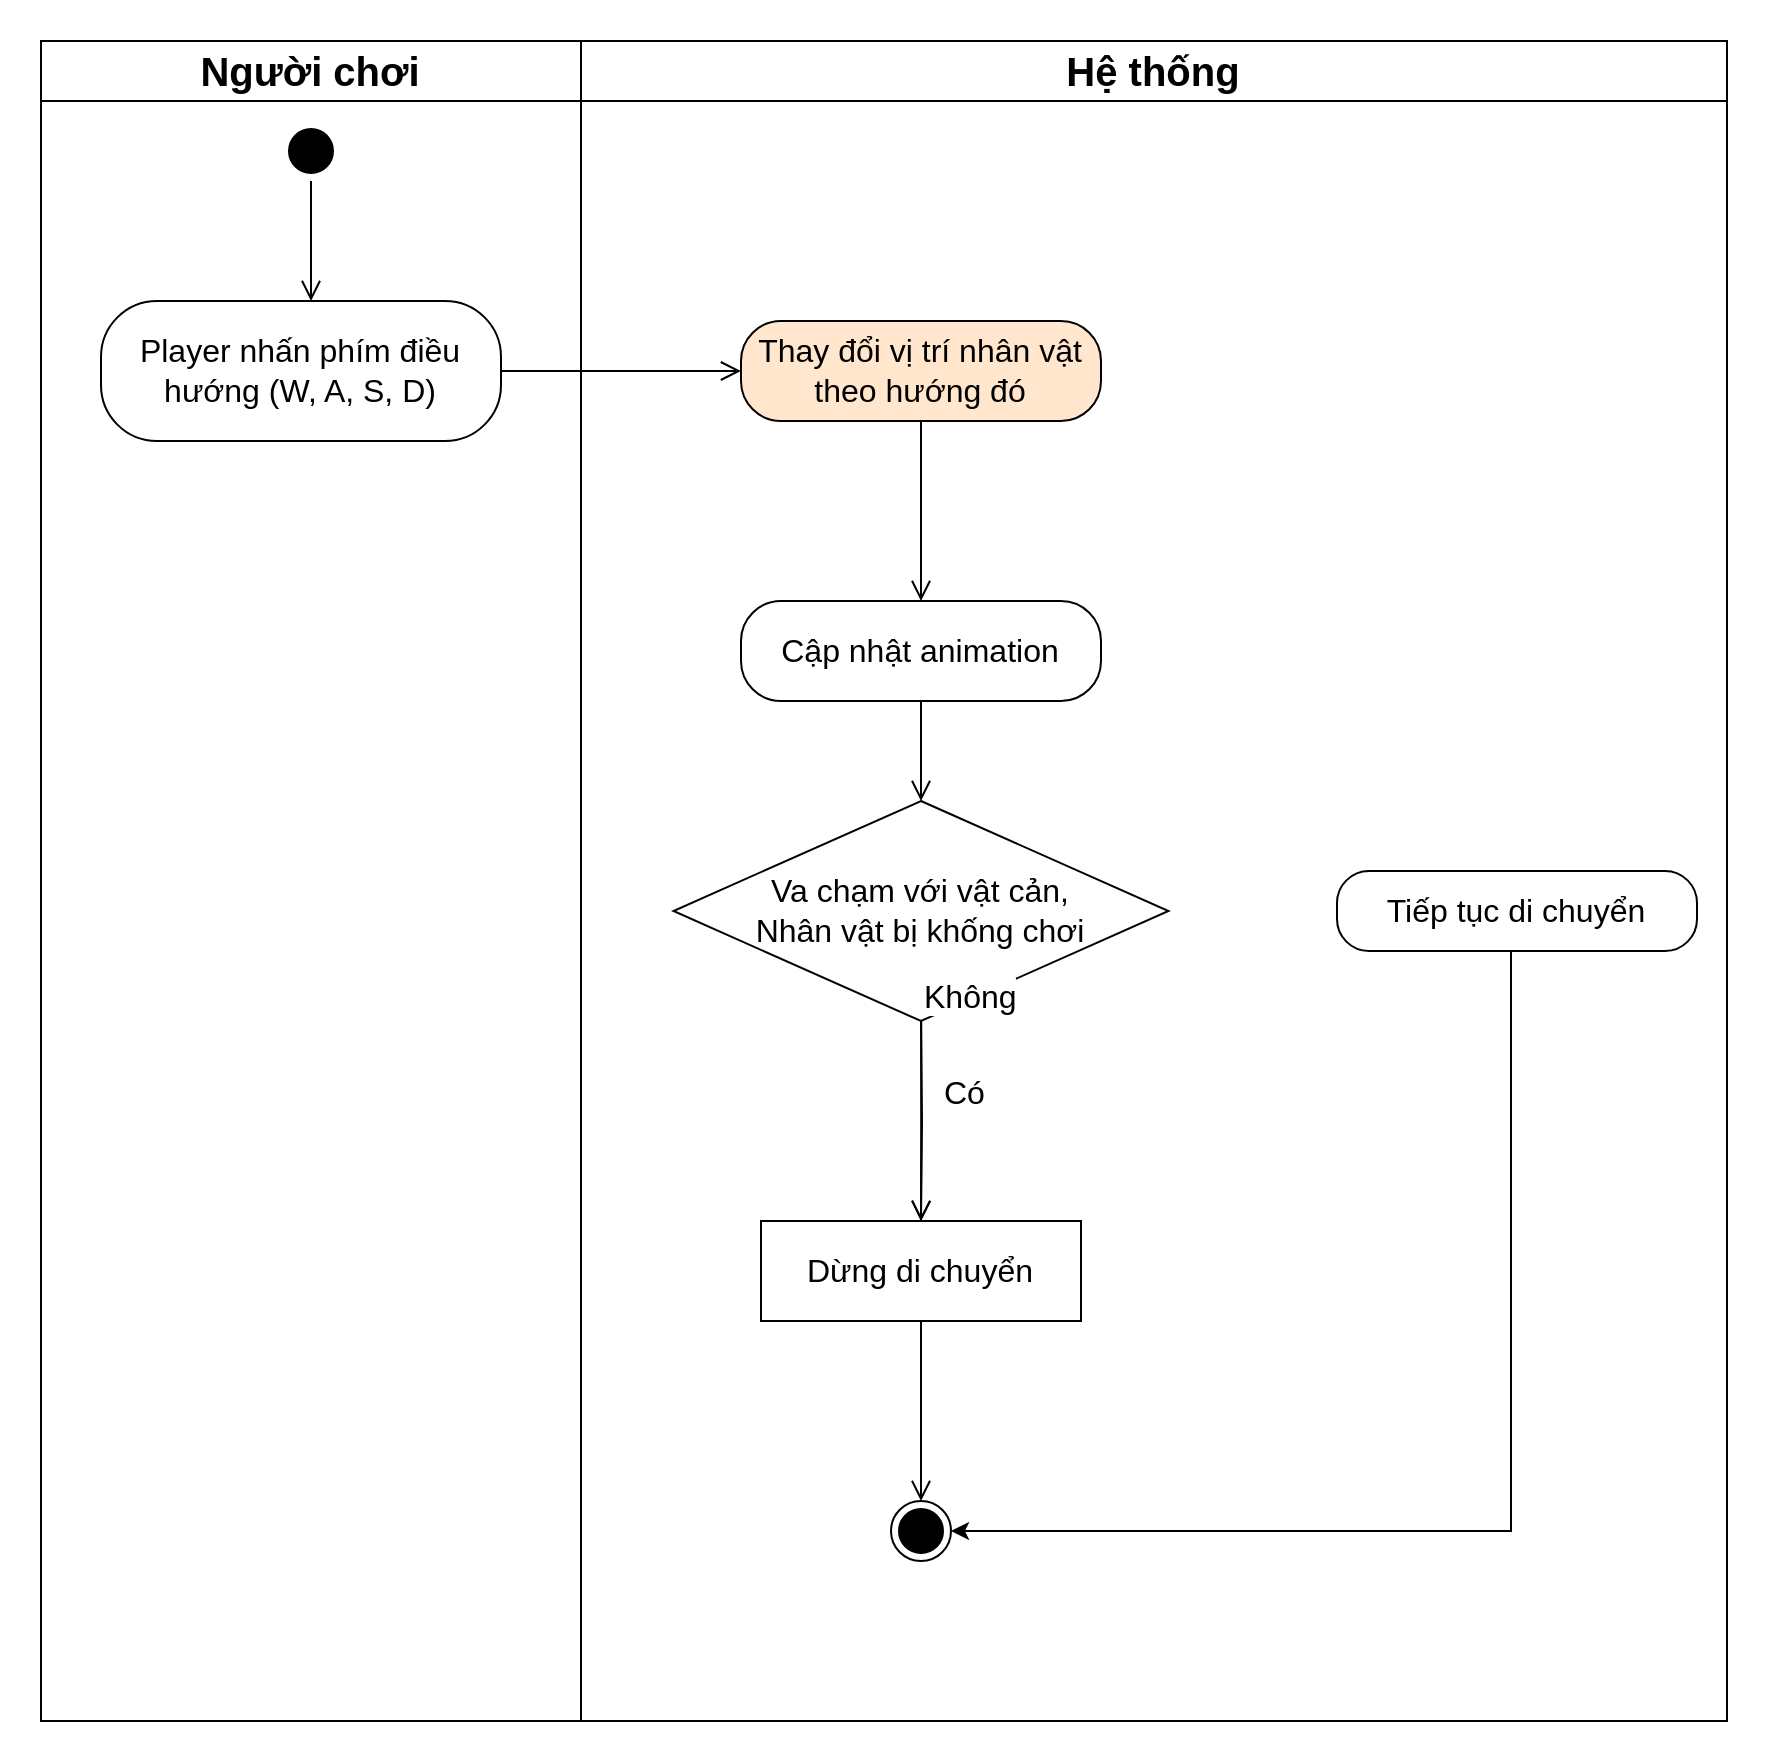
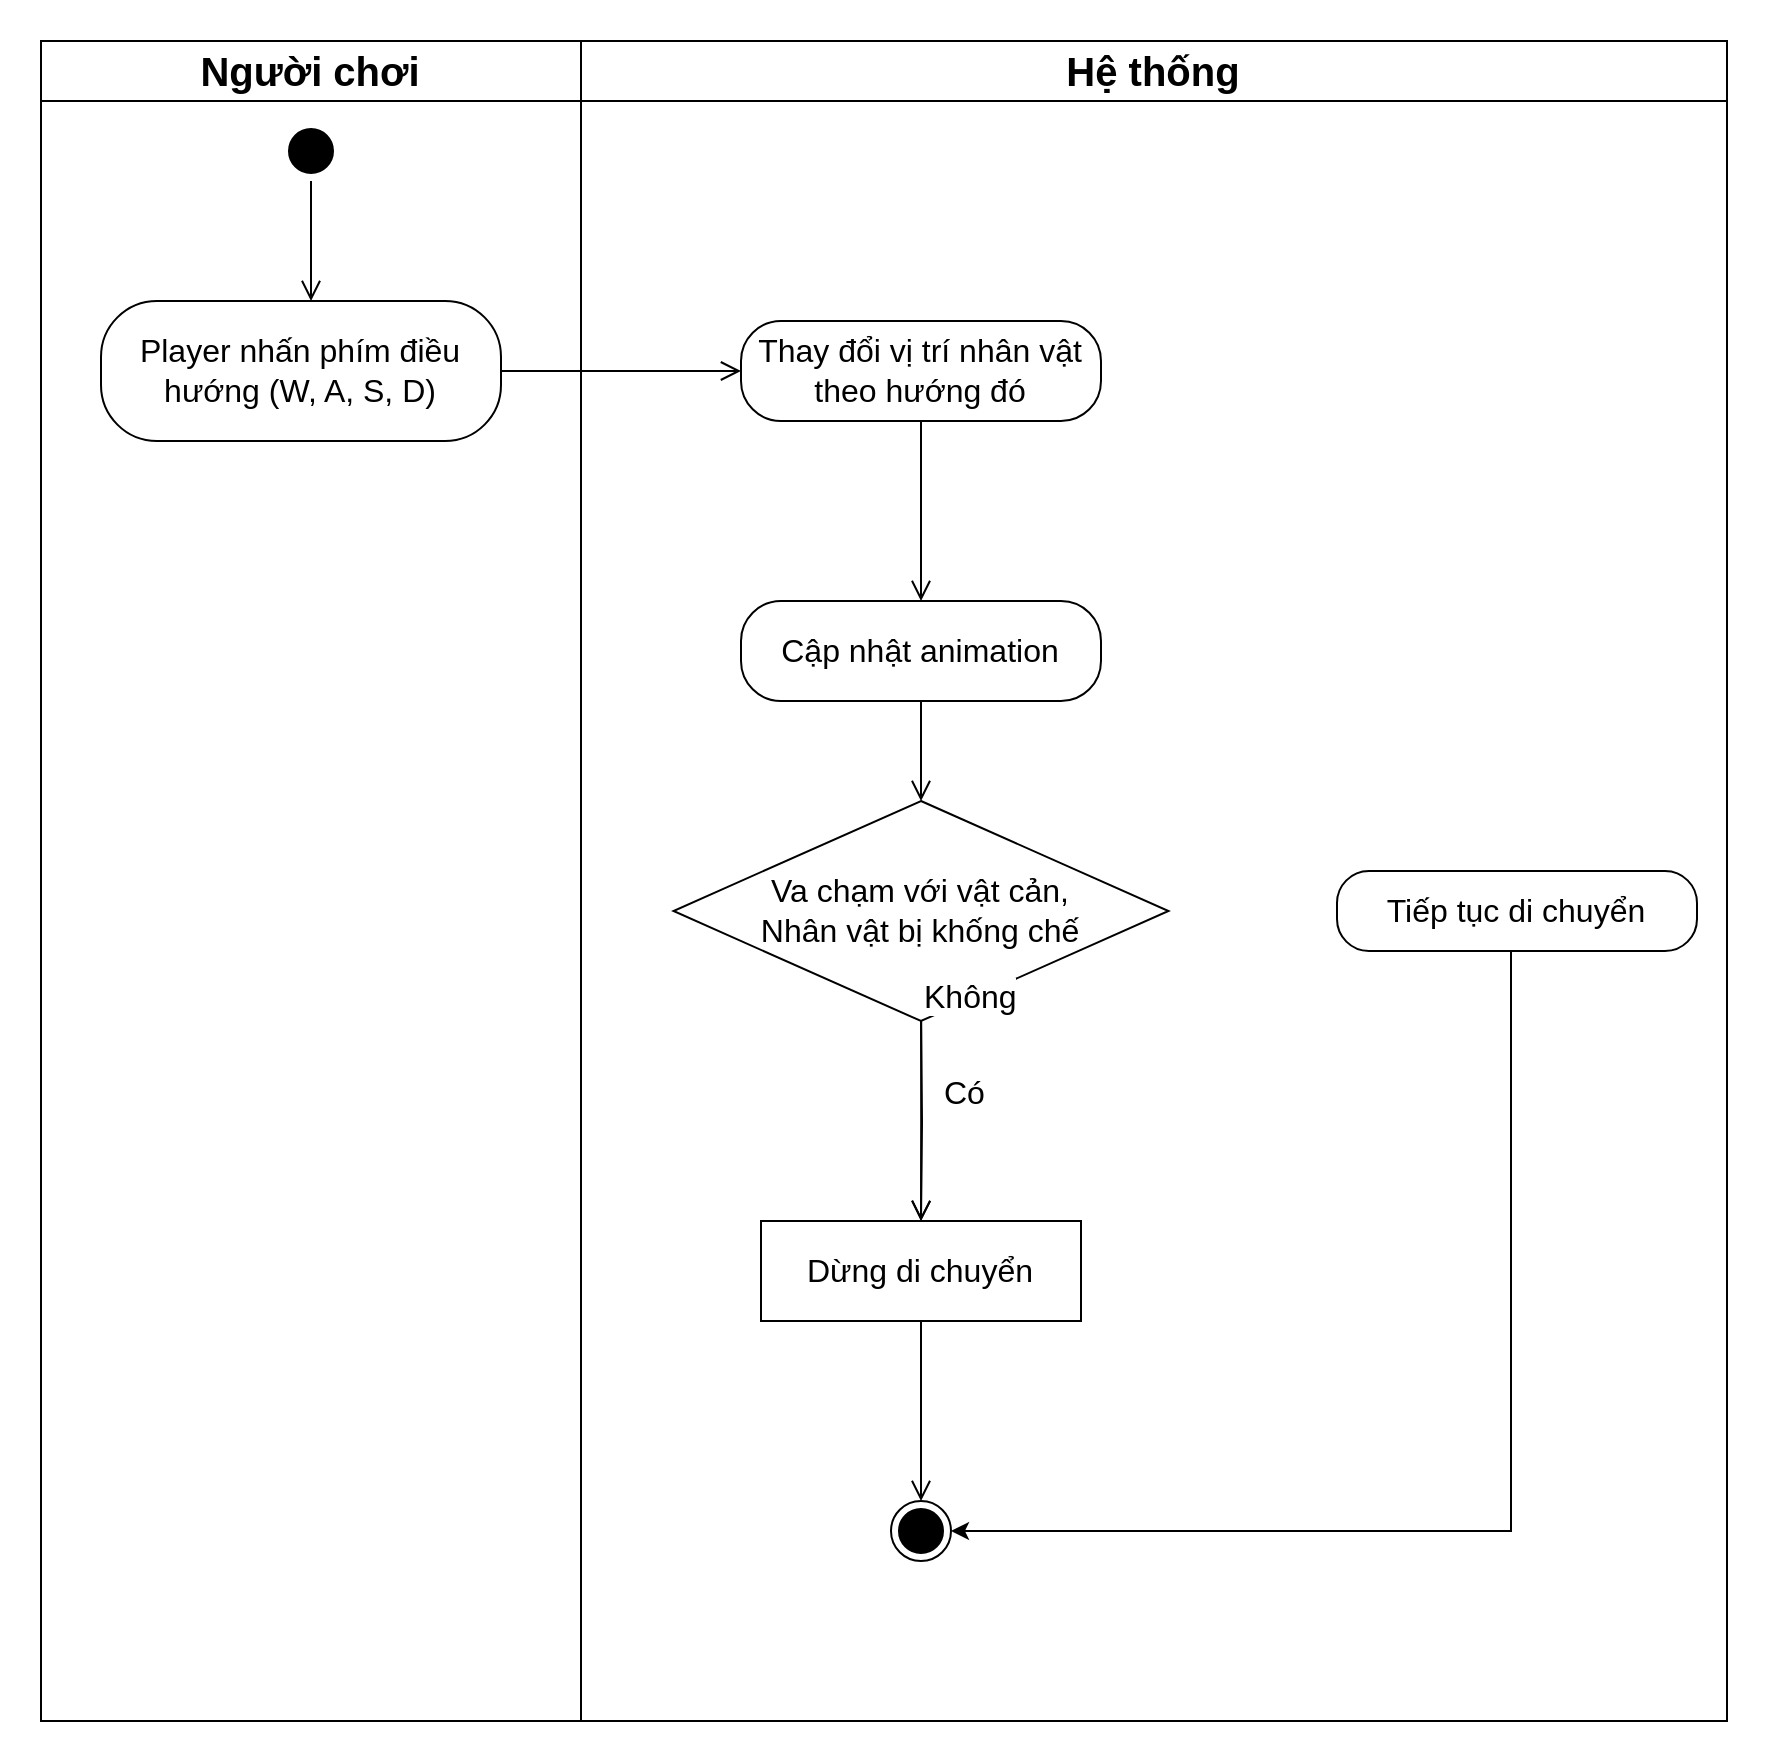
  <mxCell id="0" />
  <mxCell id="1" parent="0" />
  <mxCell id="2" value="&lt;span style=&quot;font-size: 20px;&quot;&gt;Người chơi&lt;/span&gt;" style="swimlane;whiteSpace=wrap;html=1;startSize=30;" vertex="1" parent="1"><mxGeometry x="20" y="20" width="270" height="840" as="geometry" /></mxCell>
  <mxCell id="3" value="" style="ellipse;html=1;shape=startState;fillColor=#000000;strokeColor=#000000;" vertex="1" parent="2"><mxGeometry x="120" y="40" width="30" height="30" as="geometry" /></mxCell>
  <mxCell id="4" value="" style="edgeStyle=orthogonalEdgeStyle;html=1;verticalAlign=bottom;endArrow=open;endSize=8;strokeColor=#000000;rounded=0;" edge="1" parent="2" source="3"><mxGeometry relative="1" as="geometry"><mxPoint x="135" y="130" as="targetPoint" /></mxGeometry></mxCell>
  <mxCell id="5" value="&lt;font style=&quot;font-size: 16px;&quot;&gt;Player nhấn phím điều hướng (W, A, S, D)&lt;/font&gt;" style="rounded=1;whiteSpace=wrap;html=1;arcSize=40;fontColor=#000000;fillColor=#FFFFFF;strokeColor=#000000;" vertex="1" parent="2"><mxGeometry x="30" y="130" width="200" height="70" as="geometry" /></mxCell>
  <mxCell id="6" value="" style="edgeStyle=orthogonalEdgeStyle;html=1;verticalAlign=bottom;endArrow=open;endSize=8;strokeColor=#000000;rounded=0;" edge="1" parent="2" source="5"><mxGeometry relative="1" as="geometry"><mxPoint x="350" y="165" as="targetPoint" /></mxGeometry></mxCell>
  <mxCell id="7" value="&lt;span style=&quot;font-size: 20px;&quot;&gt;Hệ thống&lt;/span&gt;" style="swimlane;whiteSpace=wrap;html=1;startSize=30;" vertex="1" parent="1"><mxGeometry x="290" y="20" width="573" height="840" as="geometry" /></mxCell>
- <mxCell id="8" value="&lt;font style=&quot;font-size: 16px;&quot;&gt;Thay đổi vị trí nhân vật theo hướng đó&lt;/font&gt;" style="rounded=1;whiteSpace=wrap;html=1;arcSize=40;fontColor=#000000;fillColor=#ffe6cc;strokeColor=#000000;" vertex="1" parent="7"><mxGeometry x="80" y="140" width="180" height="50" as="geometry" /></mxCell>
+ <mxCell id="8" value="&lt;font style=&quot;font-size: 16px;&quot;&gt;Thay đổi vị trí nhân vật theo hướng đó&lt;/font&gt;" style="rounded=1;whiteSpace=wrap;html=1;arcSize=40;fontColor=#000000;fillColor=#ffffff;strokeColor=#000000;" vertex="1" parent="7"><mxGeometry x="80" y="140" width="180" height="50" as="geometry" /></mxCell>
  <mxCell id="9" value="" style="edgeStyle=orthogonalEdgeStyle;html=1;verticalAlign=bottom;endArrow=open;endSize=8;strokeColor=#000000;rounded=0;" edge="1" parent="7" source="8"><mxGeometry relative="1" as="geometry"><mxPoint x="170" y="280" as="targetPoint" /></mxGeometry></mxCell>
- <mxCell id="10" value="&lt;font style=&quot;font-size: 16px;&quot;&gt;Va chạm với vật cản,&lt;/font&gt;&lt;div&gt;&lt;font style=&quot;font-size: 16px;&quot;&gt;Nhân vật bị khống chơi&lt;/font&gt;&lt;/div&gt;" style="rhombus;whiteSpace=wrap;html=1;fontColor=#000000;fillColor=#FFFFFF;strokeColor=#000000;" vertex="1" parent="7"><mxGeometry x="46.25" y="380" width="247.5" height="110" as="geometry" /></mxCell>
+ <mxCell id="10" value="&lt;font style=&quot;font-size: 16px;&quot;&gt;Va chạm với vật cản,&lt;/font&gt;&lt;div&gt;&lt;font style=&quot;font-size: 16px;&quot;&gt;Nhân vật bị khống chế&lt;/font&gt;&lt;/div&gt;" style="rhombus;whiteSpace=wrap;html=1;fontColor=#000000;fillColor=#FFFFFF;strokeColor=#000000;" vertex="1" parent="7"><mxGeometry x="46.25" y="380" width="247.5" height="110" as="geometry" /></mxCell>
  <mxCell id="11" value="&lt;font style=&quot;font-size: 16px;&quot;&gt;Không&lt;/font&gt;" style="edgeStyle=orthogonalEdgeStyle;html=1;align=left;verticalAlign=bottom;endArrow=open;endSize=8;strokeColor=#000000;rounded=0;" edge="1" source="10" parent="7" target="13"><mxGeometry x="-1" relative="1" as="geometry"><mxPoint x="420" y="335" as="targetPoint" /></mxGeometry></mxCell>
  <mxCell id="12" value="&lt;font style=&quot;font-size: 16px;&quot;&gt;Có&lt;/font&gt;" style="edgeStyle=orthogonalEdgeStyle;html=1;align=left;verticalAlign=top;endArrow=open;endSize=8;strokeColor=#000000;rounded=0;" edge="1" parent="7" target="13"><mxGeometry x="-0.6" y="10" relative="1" as="geometry"><mxPoint x="170" y="470" as="targetPoint" /><mxPoint x="170" y="490" as="sourcePoint" /><mxPoint as="offset" /></mxGeometry></mxCell>
  <mxCell id="13" value="&lt;font style=&quot;font-size: 16px;&quot;&gt;Dừng di chuyển&lt;/font&gt;" style="whiteSpace=wrap;html=1;arcSize=40;fontColor=#000000;fillColor=#ffffff;strokeColor=#000000;rounded=0;" vertex="1" parent="7"><mxGeometry x="90" y="590" width="160" height="50" as="geometry" /></mxCell>
  <mxCell id="14" style="edgeStyle=orthogonalEdgeStyle;rounded=0;orthogonalLoop=1;jettySize=auto;html=1;entryX=1;entryY=0.5;entryDx=0;entryDy=0;" edge="1" parent="7" source="15" target="17"><mxGeometry relative="1" as="geometry"><Array as="points"><mxPoint x="465" y="745" /></Array></mxGeometry></mxCell>
  <mxCell id="15" value="&lt;font style=&quot;font-size: 16px;&quot;&gt;Tiếp tục di chuyển&lt;/font&gt;" style="rounded=1;whiteSpace=wrap;html=1;arcSize=40;fontColor=#000000;fillColor=#ffffff;strokeColor=#000000;" vertex="1" parent="7"><mxGeometry x="378" y="415" width="180" height="40" as="geometry" /></mxCell>
  <mxCell id="16" style="edgeStyle=orthogonalEdgeStyle;rounded=0;orthogonalLoop=1;jettySize=auto;html=1;exitX=0.5;exitY=1;exitDx=0;exitDy=0;" edge="1" parent="7" source="15" target="15"><mxGeometry relative="1" as="geometry" /></mxCell>
  <mxCell id="17" value="" style="ellipse;html=1;shape=endState;fillColor=#000000;strokeColor=#000000;" vertex="1" parent="7"><mxGeometry x="155" y="730" width="30" height="30" as="geometry" /></mxCell>
  <mxCell id="18" value="" style="edgeStyle=orthogonalEdgeStyle;html=1;verticalAlign=bottom;endArrow=open;endSize=8;strokeColor=#000000;rounded=0;" edge="1" source="13" parent="7" target="17"><mxGeometry relative="1" as="geometry"><mxPoint x="170" y="630" as="targetPoint" /></mxGeometry></mxCell>
  <mxCell id="19" value="&lt;font style=&quot;font-size: 16px;&quot;&gt;Cập nhật animation&lt;/font&gt;" style="rounded=1;whiteSpace=wrap;html=1;arcSize=40;fontColor=#000000;fillColor=#FFFFFF;strokeColor=#000000;" vertex="1" parent="7"><mxGeometry x="80" y="280" width="180" height="50" as="geometry" /></mxCell>
  <mxCell id="20" value="" style="edgeStyle=orthogonalEdgeStyle;html=1;verticalAlign=bottom;endArrow=open;endSize=8;strokeColor=#000000;rounded=0;" edge="1" source="19" parent="7"><mxGeometry relative="1" as="geometry"><mxPoint x="170" y="380" as="targetPoint" /></mxGeometry></mxCell>
